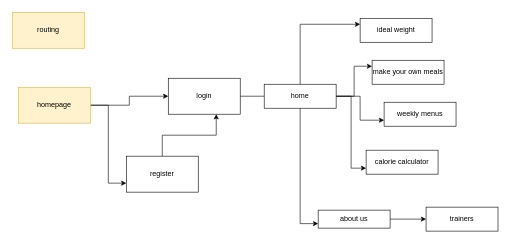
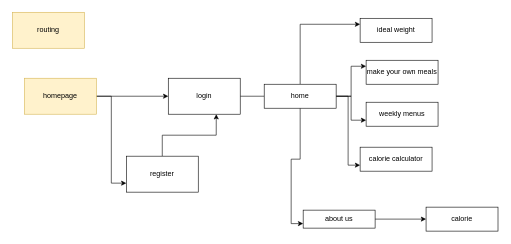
  <mxCell id="0" />
  <mxCell id="1" parent="0" />
  <mxCell id="2" value="routing" style="whiteSpace=wrap;html=1;fillColor=#fff2cc;strokeColor=#d6b656;" parent="1" vertex="1"><mxGeometry x="20" y="20" width="120" height="60" as="geometry" /></mxCell>
  <mxCell id="3" style="edgeStyle=orthogonalEdgeStyle;rounded=0;orthogonalLoop=1;jettySize=auto;html=1;entryX=0;entryY=0.5;entryDx=0;entryDy=0;" parent="1" source="5" target="7" edge="1"><mxGeometry relative="1" as="geometry" /></mxCell>
  <mxCell id="4" style="edgeStyle=orthogonalEdgeStyle;rounded=0;orthogonalLoop=1;jettySize=auto;html=1;entryX=0;entryY=0.75;entryDx=0;entryDy=0;" parent="1" source="5" target="9" edge="1"><mxGeometry relative="1" as="geometry"><mxPoint x="180" y="300" as="targetPoint" /></mxGeometry></mxCell>
- <mxCell id="5" value="homepage" style="whiteSpace=wrap;html=1;fillColor=#fff2cc;strokeColor=#d6b656;" parent="1" vertex="1"><mxGeometry x="30" y="145" width="120" height="60" as="geometry" /></mxCell>
+ <mxCell id="5" value="homepage" style="whiteSpace=wrap;html=1;fillColor=#fff2cc;strokeColor=#d6b656;" parent="1" vertex="1"><mxGeometry x="40" y="130" width="120" height="60" as="geometry" /></mxCell>
  <mxCell id="6" style="edgeStyle=orthogonalEdgeStyle;rounded=0;orthogonalLoop=1;jettySize=auto;html=1;entryX=0;entryY=0.5;entryDx=0;entryDy=0;endArrow=none;" parent="1" source="7" target="15" edge="1"><mxGeometry relative="1" as="geometry" /></mxCell>
  <mxCell id="7" value="login" style="whiteSpace=wrap;html=1;" parent="1" vertex="1"><mxGeometry x="280" y="130" width="120" height="60" as="geometry" /></mxCell>
  <mxCell id="8" style="edgeStyle=orthogonalEdgeStyle;rounded=0;orthogonalLoop=1;jettySize=auto;html=1;entryX=0.667;entryY=1;entryDx=0;entryDy=0;entryPerimeter=0;" parent="1" source="9" target="7" edge="1"><mxGeometry relative="1" as="geometry"><mxPoint x="430" y="220" as="targetPoint" /></mxGeometry></mxCell>
  <mxCell id="9" value="register" style="whiteSpace=wrap;html=1;" parent="1" vertex="1"><mxGeometry x="210" y="260" width="120" height="60" as="geometry" /></mxCell>
  <mxCell id="10" style="edgeStyle=orthogonalEdgeStyle;rounded=0;orthogonalLoop=1;jettySize=auto;html=1;exitX=0.5;exitY=0;exitDx=0;exitDy=0;entryX=0;entryY=0.25;entryDx=0;entryDy=0;" parent="1" source="15" target="16" edge="1"><mxGeometry relative="1" as="geometry" /></mxCell>
  <mxCell id="11" style="edgeStyle=orthogonalEdgeStyle;rounded=0;orthogonalLoop=1;jettySize=auto;html=1;exitX=1;exitY=0.5;exitDx=0;exitDy=0;entryX=0;entryY=0.25;entryDx=0;entryDy=0;" parent="1" source="15" target="17" edge="1"><mxGeometry relative="1" as="geometry" /></mxCell>
  <mxCell id="12" style="edgeStyle=orthogonalEdgeStyle;rounded=0;orthogonalLoop=1;jettySize=auto;html=1;exitX=1;exitY=0.5;exitDx=0;exitDy=0;entryX=0;entryY=0.75;entryDx=0;entryDy=0;" parent="1" source="15" target="18" edge="1"><mxGeometry relative="1" as="geometry" /></mxCell>
  <mxCell id="13" style="edgeStyle=orthogonalEdgeStyle;rounded=0;orthogonalLoop=1;jettySize=auto;html=1;exitX=1;exitY=0.5;exitDx=0;exitDy=0;entryX=0;entryY=0.75;entryDx=0;entryDy=0;" parent="1" source="15" target="19" edge="1"><mxGeometry relative="1" as="geometry" /></mxCell>
  <mxCell id="14" style="edgeStyle=orthogonalEdgeStyle;rounded=0;orthogonalLoop=1;jettySize=auto;html=1;entryX=0;entryY=0.75;entryDx=0;entryDy=0;" parent="1" source="15" target="21" edge="1"><mxGeometry relative="1" as="geometry" /></mxCell>
  <mxCell id="15" value="home" style="whiteSpace=wrap;html=1;" parent="1" vertex="1"><mxGeometry x="440" y="140" width="120" height="40" as="geometry" /></mxCell>
  <mxCell id="16" value="ideal weight" style="whiteSpace=wrap;html=1;" parent="1" vertex="1"><mxGeometry x="600" y="30" width="120" height="40" as="geometry" /></mxCell>
- <mxCell id="17" value="make your own meals" style="whiteSpace=wrap;html=1;" parent="1" vertex="1"><mxGeometry x="620" y="100" width="120" height="40" as="geometry" /></mxCell>
- <mxCell id="18" value="weekly menus" style="whiteSpace=wrap;html=1;" parent="1" vertex="1"><mxGeometry x="640" y="170" width="120" height="40" as="geometry" /></mxCell>
- <mxCell id="19" value="calorie calculator" style="whiteSpace=wrap;html=1;" parent="1" vertex="1"><mxGeometry x="610" y="250" width="120" height="40" as="geometry" /></mxCell>
+ <mxCell id="17" value="make your own meals" style="whiteSpace=wrap;html=1;" parent="1" vertex="1"><mxGeometry x="610" y="100" width="120" height="40" as="geometry" /></mxCell>
+ <mxCell id="18" value="weekly menus" style="whiteSpace=wrap;html=1;" parent="1" vertex="1"><mxGeometry x="610" y="170" width="120" height="40" as="geometry" /></mxCell>
+ <mxCell id="19" value="calorie calculator" style="whiteSpace=wrap;html=1;" parent="1" vertex="1"><mxGeometry x="600" y="245" width="120" height="40" as="geometry" /></mxCell>
  <mxCell id="20" style="edgeStyle=orthogonalEdgeStyle;rounded=0;orthogonalLoop=1;jettySize=auto;html=1;entryX=0;entryY=0.5;entryDx=0;entryDy=0;" parent="1" source="21" target="22" edge="1"><mxGeometry relative="1" as="geometry" /></mxCell>
- <mxCell id="21" value="about us" style="whiteSpace=wrap;html=1;" parent="1" vertex="1"><mxGeometry x="530" y="350" width="120" height="30" as="geometry" /></mxCell>
- <mxCell id="22" value="trainers" style="whiteSpace=wrap;html=1;" parent="1" vertex="1"><mxGeometry x="710" y="345" width="120" height="40" as="geometry" /></mxCell>
+ <mxCell id="21" value="about us" style="whiteSpace=wrap;html=1;" parent="1" vertex="1"><mxGeometry x="505" y="350" width="120" height="30" as="geometry" /></mxCell>
+ <mxCell id="22" value="calorie" style="whiteSpace=wrap;html=1;" parent="1" vertex="1"><mxGeometry x="710" y="345" width="120" height="40" as="geometry" /></mxCell>
